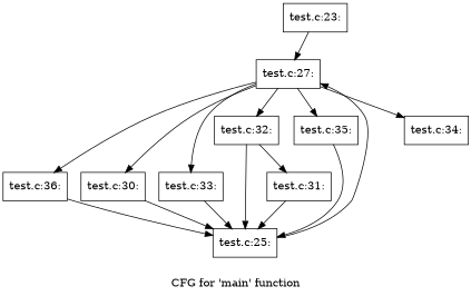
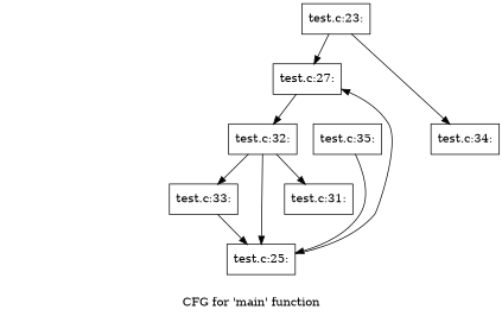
  digraph {
    label="CFG for 'main' function"
    node [shape=record]
    n1 [label="{test.c:23:}"]
    n2 [label="{test.c:27:}"]
-   n3 [label="{test.c:36:}"]
-   n4 [label="{test.c:30:}"]
    n5 [label="{test.c:32:}"]
    n6 [label="{test.c:33:}"]
    n7 [label="{test.c:34:}"]
    n8 [label="{test.c:35:}"]
    n9 [label="{test.c:25:}"]
    n10 [label="{test.c:31:}"]
    n1 -> n2
-   n2 -> n3
-   n2 -> n4
    n2 -> n5
-   n2 -> n6
-   n2 -> n7
-   n2 -> n8
-   n3 -> n9
-   n4 -> n9
+   n5 -> n6
+   n1 -> n7
    n5 -> n9
    n5 -> n10
    n6 -> n9
    n8 -> n9
    n9 -> n2
-   n10 -> n9
  }
